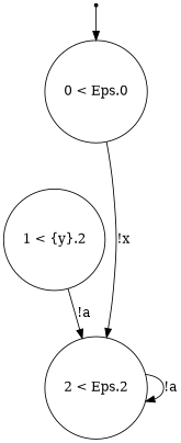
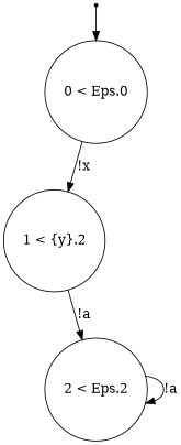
  digraph {
    node [shape=circle]
    ENTRY [shape=point]
    n2 [label="0 < Eps.0\n"]
    n3 [label="1 < {y}.2\n"]
    n4 [label="2 < Eps.2\n"]
    ENTRY -> n2
-   n2 -> n4 [label="!x"]
+   n2 -> n3 [label="!x"]
    n3 -> n4 [label="!a"]
    n4 -> n4 [label="!a"]
  }
